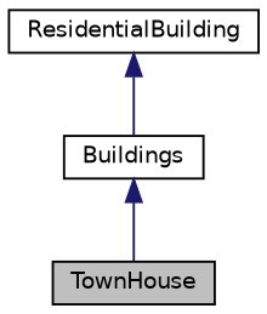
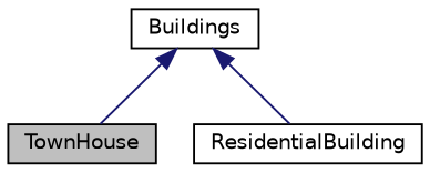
  digraph {
    node [color=black fillcolor=white fontname=Helvetica fontsize=10 shape=record style=filled]
    edge [color=midnightblue dir=back fontname=Helvetica fontsize=10 labelfontname=Helvetica labelfontsize=10 style=solid]
    n1 [fillcolor=grey75 fontcolor=black height=0.2 label=TownHouse width=0.4]
    n2 [height=0.2 label=ResidentialBuilding width=0.4]
    n3 [height=0.2 label=Buildings width=0.4]
    n3 -> n1
-   n2 -> n3
+   n3 -> n2
  }
